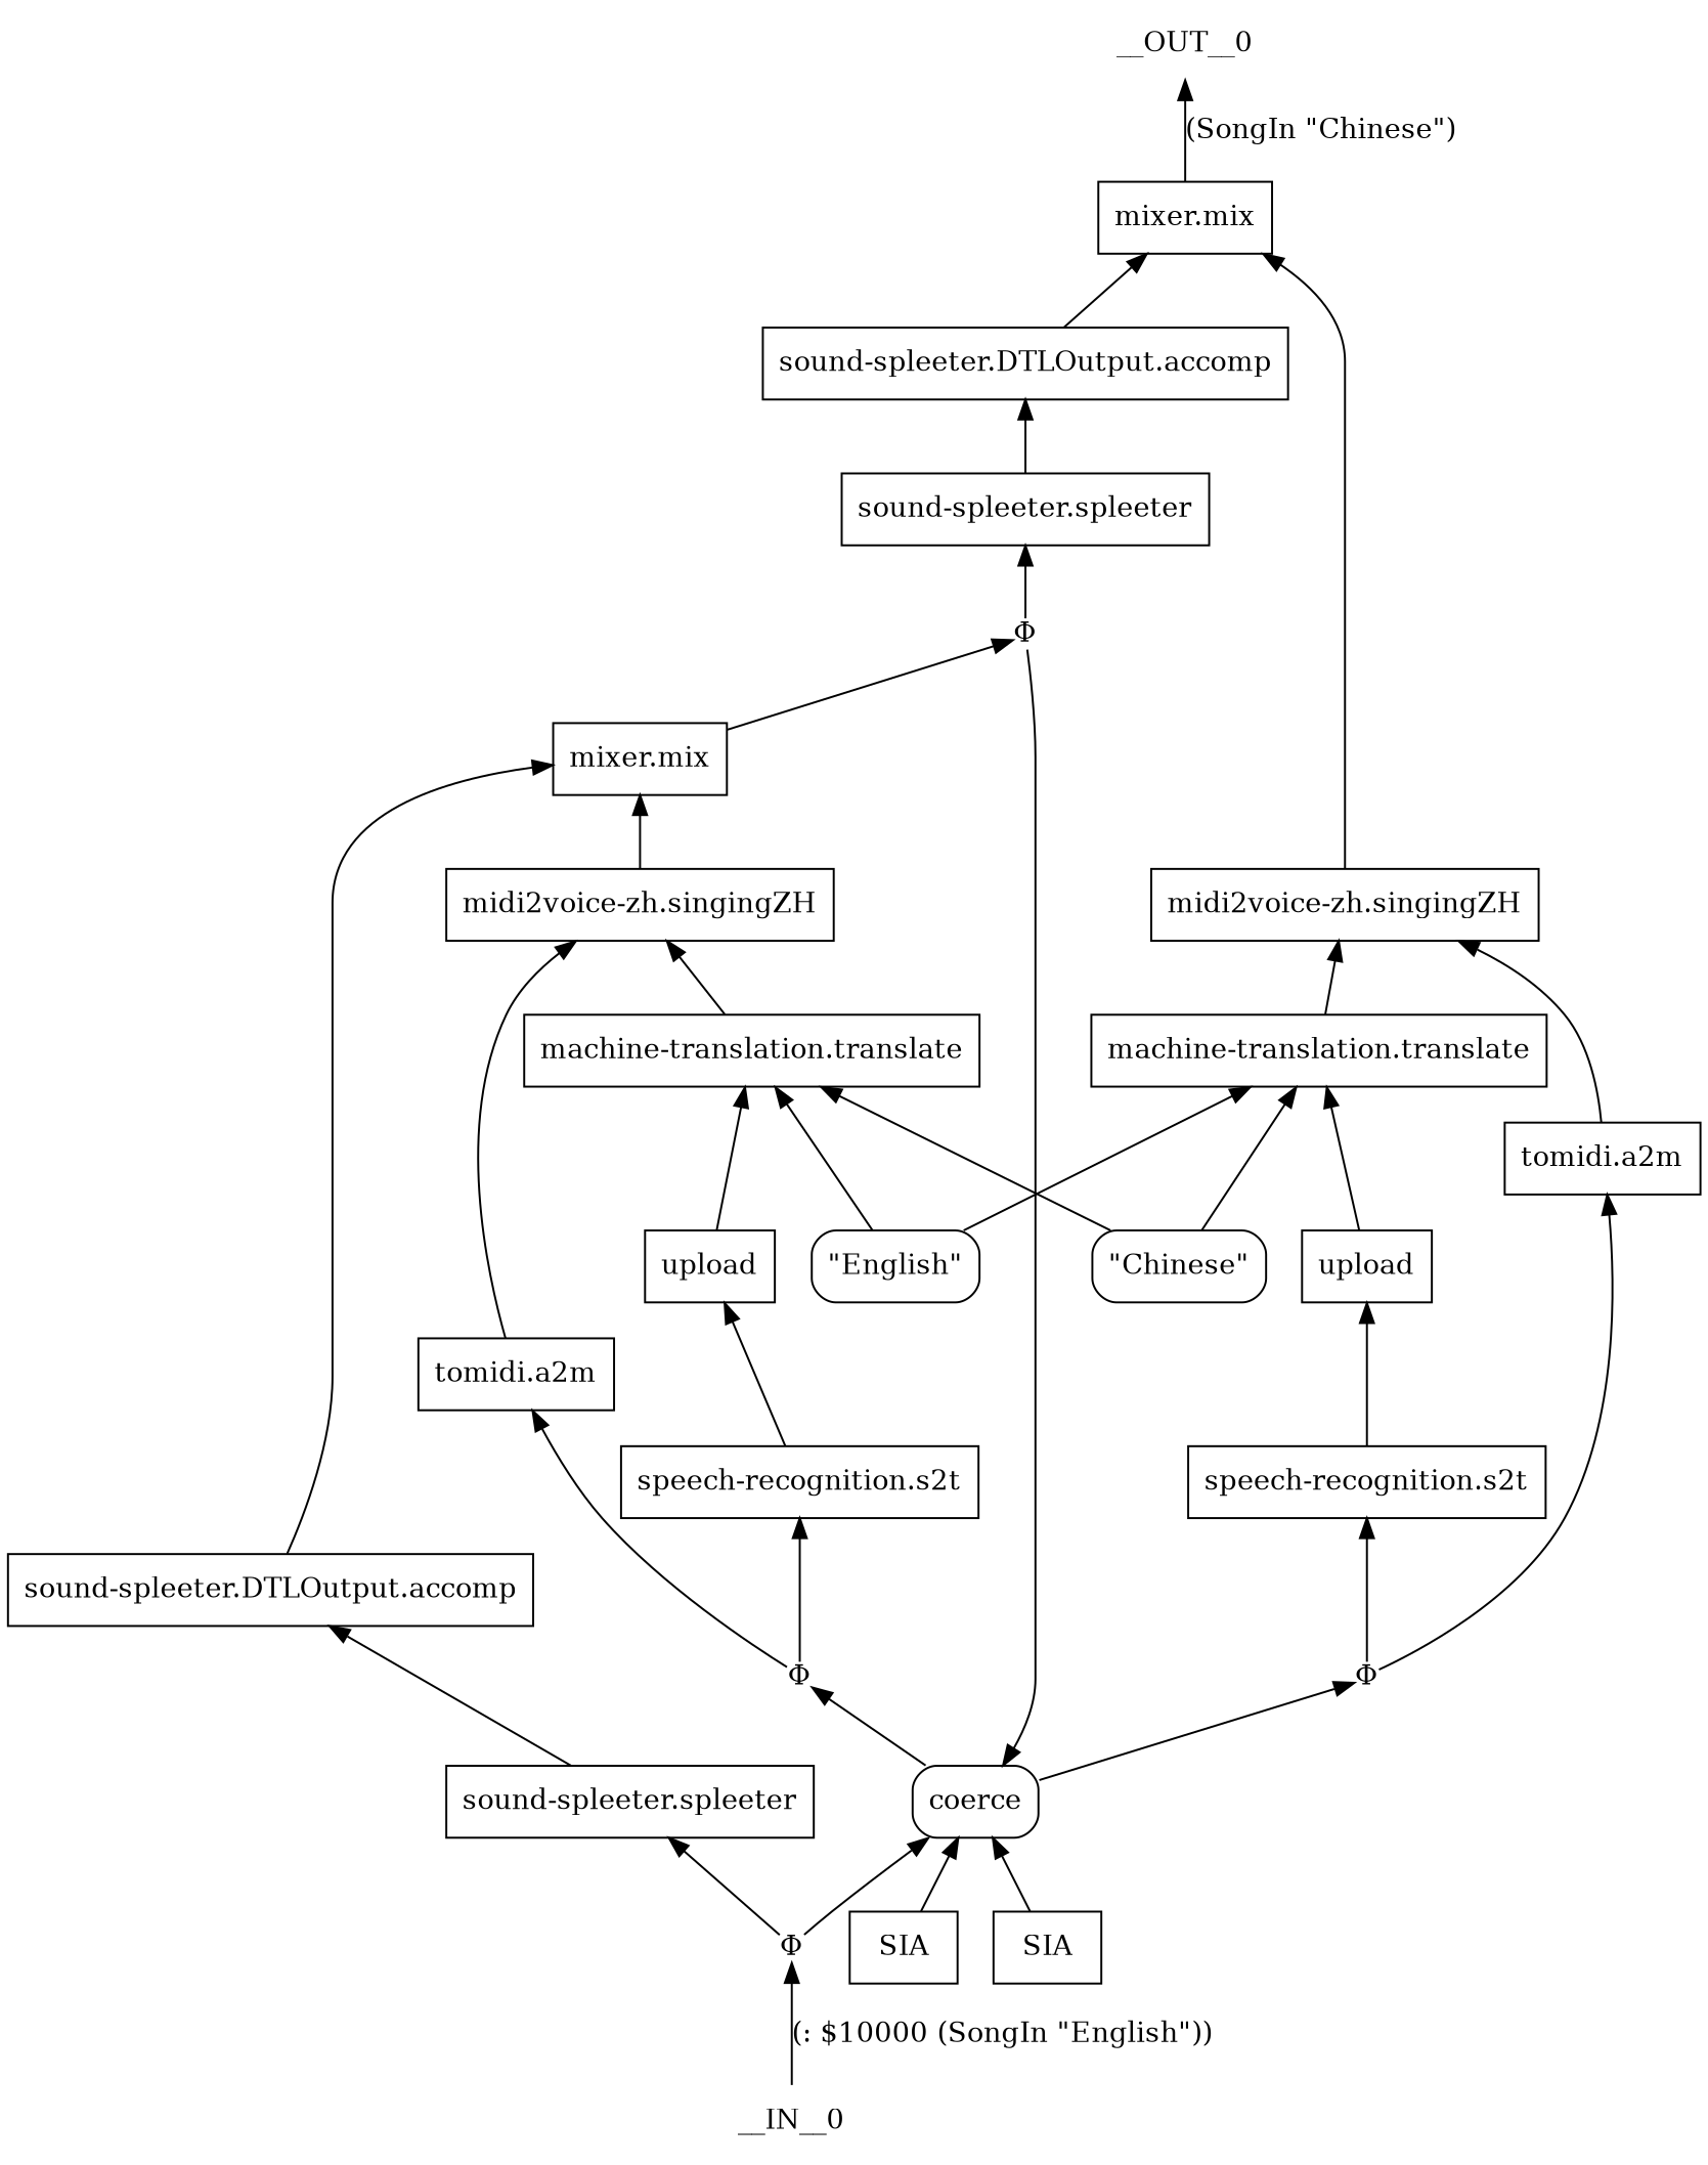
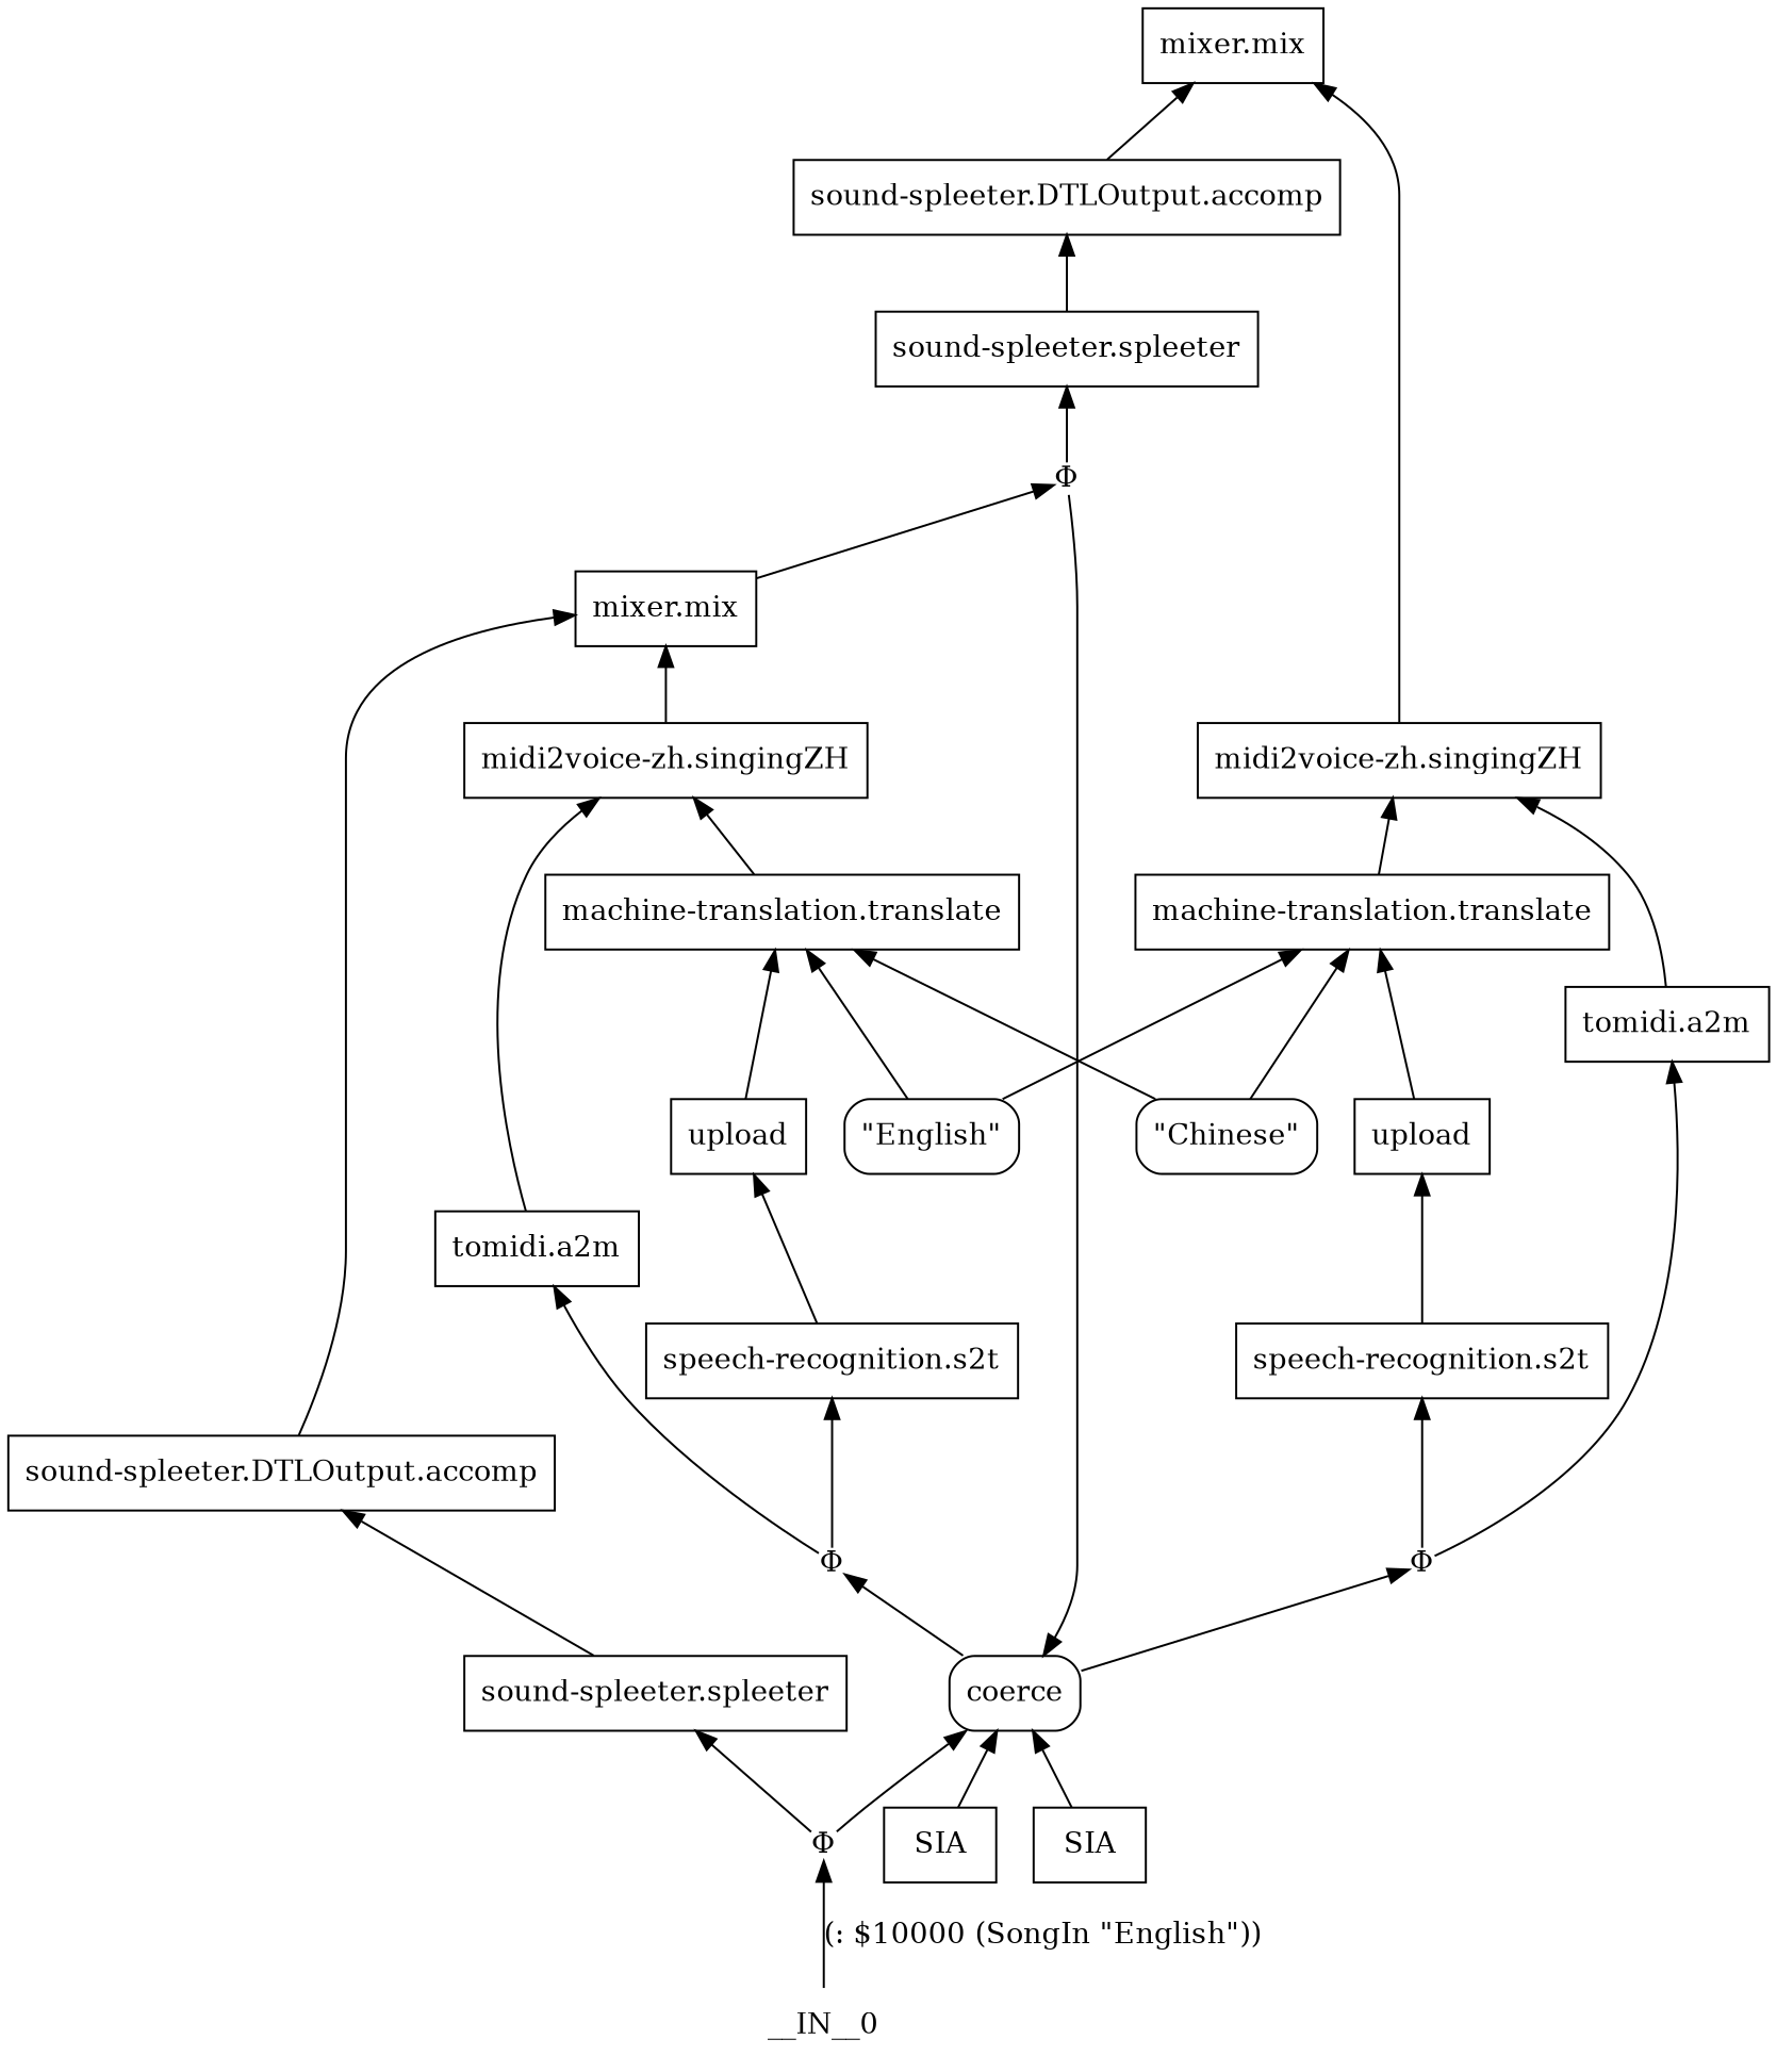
  digraph {
    rankdir=BT
    node [shape=box]
    __IN__0 [shape=none]
    n2 [label="Φ" shape=plain]
-   __OUT__0 [shape=none]
    n4 [label="Φ" shape=plain]
    n5 [label="sound-spleeter.spleeter"]
    n6 [label=coerce style=rounded]
    n7 [label="mixer.mix"]
    n8 [label="sound-spleeter.DTLOutput.accomp"]
    n9 [label="Φ" shape=plain]
    n10 [label="speech-recognition.s2t"]
    n11 [label="tomidi.a2m"]
    n12 [label="midi2voice-zh.singingZH"]
    n13 [label="machine-translation.translate"]
    n14 [label="\"English\"" style=rounded]
    n15 [label="machine-translation.translate"]
    n16 [label="\"Chinese\"" style=rounded]
    n17 [label=upload]
    n18 [label="Φ" shape=plain]
    n19 [label=SIA]
    n20 [label="sound-spleeter.spleeter"]
    n21 [label="mixer.mix"]
    n22 [label="sound-spleeter.DTLOutput.accomp"]
    n23 [label="speech-recognition.s2t"]
    n24 [label="tomidi.a2m"]
    n25 [label="midi2voice-zh.singingZH"]
    n26 [label=upload]
    n27 [label=SIA]
    __IN__0 -> n2 [label="(: $10000 (SongIn \"English\"))"]
    n2 -> n6
    n2 -> n20
    n4 -> n5
    n4 -> n6
    n5 -> n8
    n6 -> n9
    n6 -> n18
-   n7 -> __OUT__0 [label="(SongIn \"Chinese\")"]
    n8 -> n7
    n9 -> n10
    n9 -> n11
    n10 -> n17
    n11 -> n12
    n12 -> n7
    n13 -> n12
    n14 -> n13
    n14 -> n15
    n15 -> n25
    n16 -> n13
    n16 -> n15
    n17 -> n13
    n18 -> n23
    n18 -> n24
    n19 -> n6
    n20 -> n22
    n21 -> n4
    n22 -> n21
    n23 -> n26
    n24 -> n25
    n25 -> n21
    n26 -> n15
    n27 -> n6
  }
